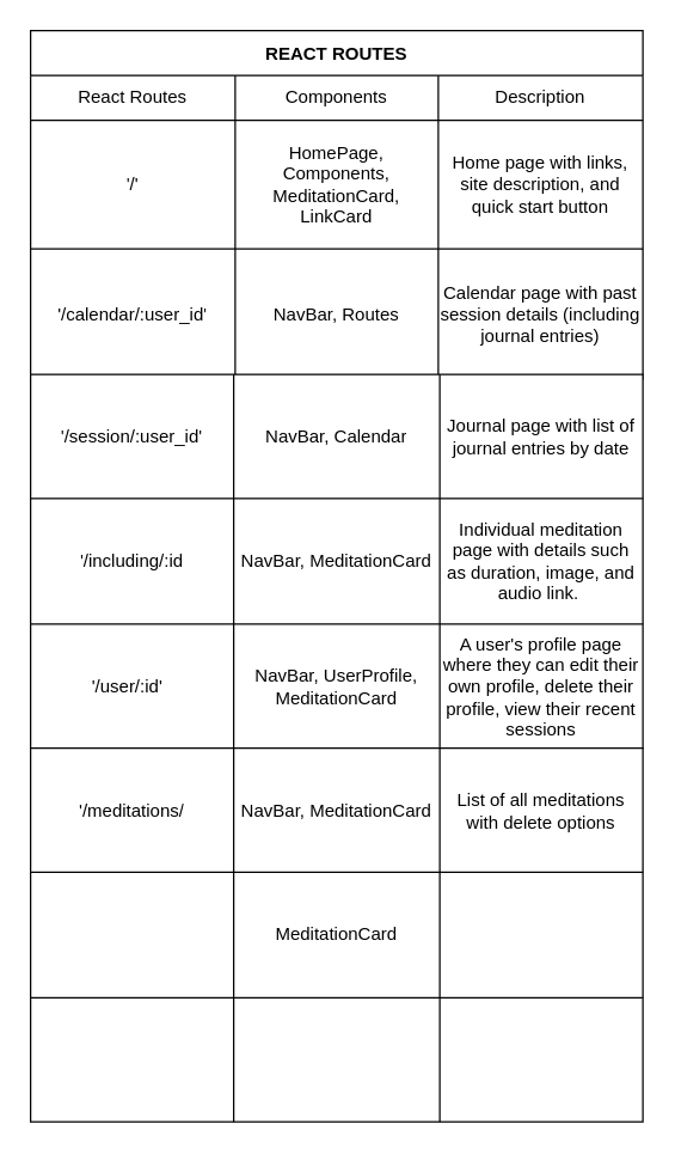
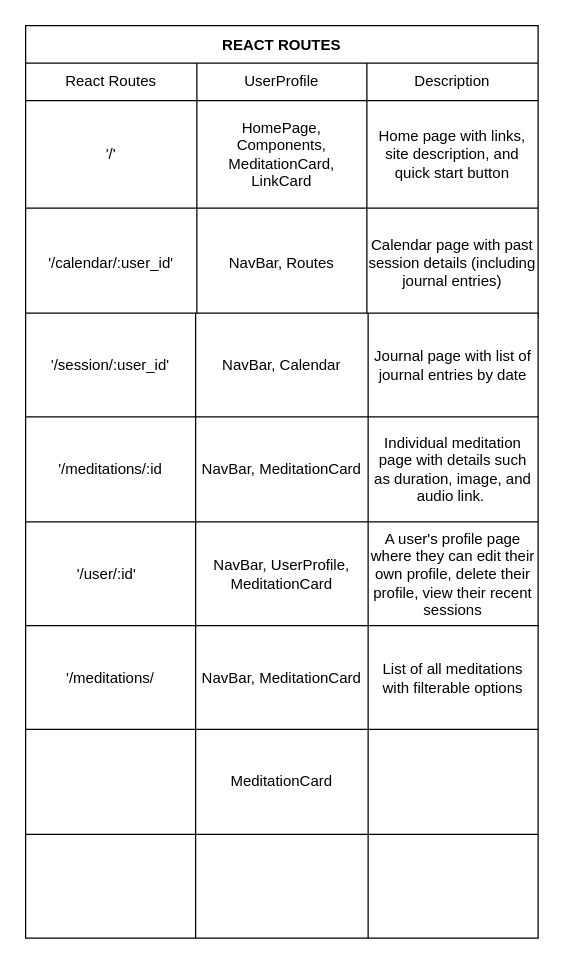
  <mxCell id="0" />
  <mxCell id="1" parent="0" />
  <mxCell id="2" value="REACT ROUTES" style="shape=table;startSize=30;container=1;collapsible=0;childLayout=tableLayout;fontStyle=1;align=center;" parent="1" vertex="1"><mxGeometry x="20" y="20" width="410" height="233.0" as="geometry" /></mxCell>
  <mxCell id="3" value="" style="shape=tableRow;horizontal=0;startSize=0;swimlaneHead=0;swimlaneBody=0;top=0;left=0;bottom=0;right=0;collapsible=0;dropTarget=0;fillColor=none;points=[[0,0.5],[1,0.5]];portConstraint=eastwest;" parent="2" vertex="1"><mxGeometry y="30" width="410" height="30" as="geometry" /></mxCell>
  <mxCell id="4" value="React Routes" style="shape=partialRectangle;html=1;whiteSpace=wrap;connectable=0;fillColor=none;top=0;left=0;bottom=0;right=0;overflow=hidden;" parent="3" vertex="1"><mxGeometry width="137" height="30" as="geometry"><mxRectangle width="137" height="30" as="alternateBounds" /></mxGeometry></mxCell>
- <mxCell id="5" value="Components" style="shape=partialRectangle;html=1;whiteSpace=wrap;connectable=0;fillColor=none;top=0;left=0;bottom=0;right=0;overflow=hidden;" parent="3" vertex="1"><mxGeometry x="137" width="136" height="30" as="geometry"><mxRectangle width="136" height="30" as="alternateBounds" /></mxGeometry></mxCell>
+ <mxCell id="5" value="UserProfile" style="shape=partialRectangle;html=1;whiteSpace=wrap;connectable=0;fillColor=none;top=0;left=0;bottom=0;right=0;overflow=hidden;" parent="3" vertex="1"><mxGeometry x="137" width="136" height="30" as="geometry"><mxRectangle width="136" height="30" as="alternateBounds" /></mxGeometry></mxCell>
  <mxCell id="6" value="Description" style="shape=partialRectangle;html=1;whiteSpace=wrap;connectable=0;fillColor=none;top=0;left=0;bottom=0;right=0;overflow=hidden;" parent="3" vertex="1"><mxGeometry x="273" width="137" height="30" as="geometry"><mxRectangle width="137" height="30" as="alternateBounds" /></mxGeometry></mxCell>
  <mxCell id="7" value="" style="shape=tableRow;horizontal=0;startSize=0;swimlaneHead=0;swimlaneBody=0;top=0;left=0;bottom=0;right=0;collapsible=0;dropTarget=0;fillColor=none;points=[[0,0.5],[1,0.5]];portConstraint=eastwest;" parent="2" vertex="1"><mxGeometry y="60" width="410" height="86" as="geometry" /></mxCell>
  <mxCell id="8" value="'/'" style="shape=partialRectangle;html=1;whiteSpace=wrap;connectable=0;fillColor=none;top=0;left=0;bottom=0;right=0;overflow=hidden;" parent="7" vertex="1"><mxGeometry width="137" height="86" as="geometry"><mxRectangle width="137" height="86" as="alternateBounds" /></mxGeometry></mxCell>
  <mxCell id="9" value="HomePage, Components, MeditationCard, LinkCard" style="shape=partialRectangle;html=1;whiteSpace=wrap;connectable=0;fillColor=none;top=0;left=0;bottom=0;right=0;overflow=hidden;" parent="7" vertex="1"><mxGeometry x="137" width="136" height="86" as="geometry"><mxRectangle width="136" height="86" as="alternateBounds" /></mxGeometry></mxCell>
  <mxCell id="10" value="Home page with links, site description, and quick start button" style="shape=partialRectangle;html=1;whiteSpace=wrap;connectable=0;fillColor=none;top=0;left=0;bottom=0;right=0;overflow=hidden;" parent="7" vertex="1"><mxGeometry x="273" width="137" height="86" as="geometry"><mxRectangle width="137" height="86" as="alternateBounds" /></mxGeometry></mxCell>
  <mxCell id="11" value="" style="shape=tableRow;horizontal=0;startSize=0;swimlaneHead=0;swimlaneBody=0;top=0;left=0;bottom=0;right=0;collapsible=0;dropTarget=0;fillColor=none;points=[[0,0.5],[1,0.5]];portConstraint=eastwest;" parent="2" vertex="1"><mxGeometry y="146" width="410" height="87" as="geometry" /></mxCell>
  <mxCell id="12" value="'/calendar/:user_id'" style="shape=partialRectangle;html=1;whiteSpace=wrap;connectable=0;fillColor=none;top=0;left=0;bottom=0;right=0;overflow=hidden;" parent="11" vertex="1"><mxGeometry width="137" height="87" as="geometry"><mxRectangle width="137" height="87" as="alternateBounds" /></mxGeometry></mxCell>
  <mxCell id="13" value="NavBar, Routes" style="shape=partialRectangle;html=1;whiteSpace=wrap;connectable=0;fillColor=none;top=0;left=0;bottom=0;right=0;overflow=hidden;" parent="11" vertex="1"><mxGeometry x="137" width="136" height="87" as="geometry"><mxRectangle width="136" height="87" as="alternateBounds" /></mxGeometry></mxCell>
  <mxCell id="14" value="Calendar page with past session details (including journal entries)" style="shape=partialRectangle;html=1;whiteSpace=wrap;connectable=0;fillColor=none;top=0;left=0;bottom=0;right=0;overflow=hidden;" parent="11" vertex="1"><mxGeometry x="273" width="137" height="87" as="geometry"><mxRectangle width="137" height="87" as="alternateBounds" /></mxGeometry></mxCell>
  <mxCell id="15" value="" style="shape=table;html=1;whiteSpace=wrap;startSize=0;container=1;collapsible=0;childLayout=tableLayout;" parent="1" vertex="1"><mxGeometry x="20" y="250" width="410" height="250" as="geometry" /></mxCell>
  <mxCell id="16" value="" style="shape=tableRow;horizontal=0;startSize=0;swimlaneHead=0;swimlaneBody=0;top=0;left=0;bottom=0;right=0;collapsible=0;dropTarget=0;fillColor=none;points=[[0,0.5],[1,0.5]];portConstraint=eastwest;" parent="15" vertex="1"><mxGeometry width="410" height="83" as="geometry" /></mxCell>
  <mxCell id="17" value="'/session/:user_id'" style="shape=partialRectangle;html=1;whiteSpace=wrap;connectable=0;fillColor=none;top=0;left=0;bottom=0;right=0;overflow=hidden;" parent="16" vertex="1"><mxGeometry width="136" height="83" as="geometry"><mxRectangle width="136" height="83" as="alternateBounds" /></mxGeometry></mxCell>
  <mxCell id="18" value="NavBar, Calendar" style="shape=partialRectangle;html=1;whiteSpace=wrap;connectable=0;fillColor=none;top=0;left=0;bottom=0;right=0;overflow=hidden;" parent="16" vertex="1"><mxGeometry x="136" width="138" height="83" as="geometry"><mxRectangle width="138" height="83" as="alternateBounds" /></mxGeometry></mxCell>
  <mxCell id="19" value="Journal page with list of journal entries by date" style="shape=partialRectangle;html=1;whiteSpace=wrap;connectable=0;fillColor=none;top=0;left=0;bottom=0;right=0;overflow=hidden;" parent="16" vertex="1"><mxGeometry x="274" width="136" height="83" as="geometry"><mxRectangle width="136" height="83" as="alternateBounds" /></mxGeometry></mxCell>
  <mxCell id="20" value="" style="shape=tableRow;horizontal=0;startSize=0;swimlaneHead=0;swimlaneBody=0;top=0;left=0;bottom=0;right=0;collapsible=0;dropTarget=0;fillColor=none;points=[[0,0.5],[1,0.5]];portConstraint=eastwest;" parent="15" vertex="1"><mxGeometry y="83" width="410" height="84" as="geometry" /></mxCell>
- <mxCell id="21" value="'/including/:id" style="shape=partialRectangle;html=1;whiteSpace=wrap;connectable=0;fillColor=none;top=0;left=0;bottom=0;right=0;overflow=hidden;" parent="20" vertex="1"><mxGeometry width="136" height="84" as="geometry"><mxRectangle width="136" height="84" as="alternateBounds" /></mxGeometry></mxCell>
+ <mxCell id="21" value="'/meditations/:id" style="shape=partialRectangle;html=1;whiteSpace=wrap;connectable=0;fillColor=none;top=0;left=0;bottom=0;right=0;overflow=hidden;" parent="20" vertex="1"><mxGeometry width="136" height="84" as="geometry"><mxRectangle width="136" height="84" as="alternateBounds" /></mxGeometry></mxCell>
  <mxCell id="22" value="NavBar, MeditationCard" style="shape=partialRectangle;html=1;whiteSpace=wrap;connectable=0;fillColor=none;top=0;left=0;bottom=0;right=0;overflow=hidden;" parent="20" vertex="1"><mxGeometry x="136" width="138" height="84" as="geometry"><mxRectangle width="138" height="84" as="alternateBounds" /></mxGeometry></mxCell>
  <mxCell id="23" value="Individual meditation page with details such as duration, image, and audio link.&amp;nbsp;" style="shape=partialRectangle;html=1;whiteSpace=wrap;connectable=0;fillColor=none;top=0;left=0;bottom=0;right=0;overflow=hidden;" parent="20" vertex="1"><mxGeometry x="274" width="136" height="84" as="geometry"><mxRectangle width="136" height="84" as="alternateBounds" /></mxGeometry></mxCell>
  <mxCell id="24" value="" style="shape=tableRow;horizontal=0;startSize=0;swimlaneHead=0;swimlaneBody=0;top=0;left=0;bottom=0;right=0;collapsible=0;dropTarget=0;fillColor=none;points=[[0,0.5],[1,0.5]];portConstraint=eastwest;" parent="15" vertex="1"><mxGeometry y="167" width="410" height="83" as="geometry" /></mxCell>
  <mxCell id="25" value="'/user/:id'&lt;span style=&quot;white-space: pre;&quot;&gt;&#09;&lt;/span&gt;" style="shape=partialRectangle;html=1;whiteSpace=wrap;connectable=0;fillColor=none;top=0;left=0;bottom=0;right=0;overflow=hidden;" parent="24" vertex="1"><mxGeometry width="136" height="83" as="geometry"><mxRectangle width="136" height="83" as="alternateBounds" /></mxGeometry></mxCell>
  <mxCell id="26" value="NavBar, UserProfile, MeditationCard" style="shape=partialRectangle;html=1;whiteSpace=wrap;connectable=0;fillColor=none;top=0;left=0;bottom=0;right=0;overflow=hidden;" parent="24" vertex="1"><mxGeometry x="136" width="138" height="83" as="geometry"><mxRectangle width="138" height="83" as="alternateBounds" /></mxGeometry></mxCell>
  <mxCell id="27" value="A user's profile page where they can edit their own profile, delete their profile, view their recent sessions" style="shape=partialRectangle;html=1;whiteSpace=wrap;connectable=0;fillColor=none;top=0;left=0;bottom=0;right=0;overflow=hidden;pointerEvents=1;" parent="24" vertex="1"><mxGeometry x="274" width="136" height="83" as="geometry"><mxRectangle width="136" height="83" as="alternateBounds" /></mxGeometry></mxCell>
  <mxCell id="28" value="" style="shape=table;html=1;whiteSpace=wrap;startSize=0;container=1;collapsible=0;childLayout=tableLayout;" vertex="1" parent="1"><mxGeometry x="20" y="500" width="410" height="250" as="geometry" /></mxCell>
  <mxCell id="29" value="" style="shape=tableRow;horizontal=0;startSize=0;swimlaneHead=0;swimlaneBody=0;top=0;left=0;bottom=0;right=0;collapsible=0;dropTarget=0;fillColor=none;points=[[0,0.5],[1,0.5]];portConstraint=eastwest;" vertex="1" parent="28"><mxGeometry width="410" height="83" as="geometry" /></mxCell>
  <mxCell id="30" value="'/meditations/" style="shape=partialRectangle;html=1;whiteSpace=wrap;connectable=0;fillColor=none;top=0;left=0;bottom=0;right=0;overflow=hidden;" vertex="1" parent="29"><mxGeometry width="136" height="83" as="geometry"><mxRectangle width="136" height="83" as="alternateBounds" /></mxGeometry></mxCell>
  <mxCell id="31" value="NavBar, MeditationCard" style="shape=partialRectangle;html=1;whiteSpace=wrap;connectable=0;fillColor=none;top=0;left=0;bottom=0;right=0;overflow=hidden;" vertex="1" parent="29"><mxGeometry x="136" width="138" height="83" as="geometry"><mxRectangle width="138" height="83" as="alternateBounds" /></mxGeometry></mxCell>
- <mxCell id="32" value="List of all meditations with delete options" style="shape=partialRectangle;html=1;whiteSpace=wrap;connectable=0;fillColor=none;top=0;left=0;bottom=0;right=0;overflow=hidden;" vertex="1" parent="29"><mxGeometry x="274" width="136" height="83" as="geometry"><mxRectangle width="136" height="83" as="alternateBounds" /></mxGeometry></mxCell>
+ <mxCell id="32" value="List of all meditations with filterable options" style="shape=partialRectangle;html=1;whiteSpace=wrap;connectable=0;fillColor=none;top=0;left=0;bottom=0;right=0;overflow=hidden;" vertex="1" parent="29"><mxGeometry x="274" width="136" height="83" as="geometry"><mxRectangle width="136" height="83" as="alternateBounds" /></mxGeometry></mxCell>
  <mxCell id="33" value="" style="shape=tableRow;horizontal=0;startSize=0;swimlaneHead=0;swimlaneBody=0;top=0;left=0;bottom=0;right=0;collapsible=0;dropTarget=0;fillColor=none;points=[[0,0.5],[1,0.5]];portConstraint=eastwest;" vertex="1" parent="28"><mxGeometry y="83" width="410" height="84" as="geometry" /></mxCell>
  <mxCell id="34" value="" style="shape=partialRectangle;html=1;whiteSpace=wrap;connectable=0;fillColor=none;top=0;left=0;bottom=0;right=0;overflow=hidden;" vertex="1" parent="33"><mxGeometry width="136" height="84" as="geometry"><mxRectangle width="136" height="84" as="alternateBounds" /></mxGeometry></mxCell>
  <mxCell id="35" value="MeditationCard" style="shape=partialRectangle;html=1;whiteSpace=wrap;connectable=0;fillColor=none;top=0;left=0;bottom=0;right=0;overflow=hidden;" vertex="1" parent="33"><mxGeometry x="136" width="138" height="84" as="geometry"><mxRectangle width="138" height="84" as="alternateBounds" /></mxGeometry></mxCell>
  <mxCell id="36" value="" style="shape=partialRectangle;html=1;whiteSpace=wrap;connectable=0;fillColor=none;top=0;left=0;bottom=0;right=0;overflow=hidden;" vertex="1" parent="33"><mxGeometry x="274" width="136" height="84" as="geometry"><mxRectangle width="136" height="84" as="alternateBounds" /></mxGeometry></mxCell>
  <mxCell id="37" value="" style="shape=tableRow;horizontal=0;startSize=0;swimlaneHead=0;swimlaneBody=0;top=0;left=0;bottom=0;right=0;collapsible=0;dropTarget=0;fillColor=none;points=[[0,0.5],[1,0.5]];portConstraint=eastwest;" vertex="1" parent="28"><mxGeometry y="167" width="410" height="83" as="geometry" /></mxCell>
  <mxCell id="38" value="" style="shape=partialRectangle;html=1;whiteSpace=wrap;connectable=0;fillColor=none;top=0;left=0;bottom=0;right=0;overflow=hidden;" vertex="1" parent="37"><mxGeometry width="136" height="83" as="geometry"><mxRectangle width="136" height="83" as="alternateBounds" /></mxGeometry></mxCell>
  <mxCell id="39" value="" style="shape=partialRectangle;html=1;whiteSpace=wrap;connectable=0;fillColor=none;top=0;left=0;bottom=0;right=0;overflow=hidden;" vertex="1" parent="37"><mxGeometry x="136" width="138" height="83" as="geometry"><mxRectangle width="138" height="83" as="alternateBounds" /></mxGeometry></mxCell>
  <mxCell id="40" value="" style="shape=partialRectangle;html=1;whiteSpace=wrap;connectable=0;fillColor=none;top=0;left=0;bottom=0;right=0;overflow=hidden;pointerEvents=1;" vertex="1" parent="37"><mxGeometry x="274" width="136" height="83" as="geometry"><mxRectangle width="136" height="83" as="alternateBounds" /></mxGeometry></mxCell>
